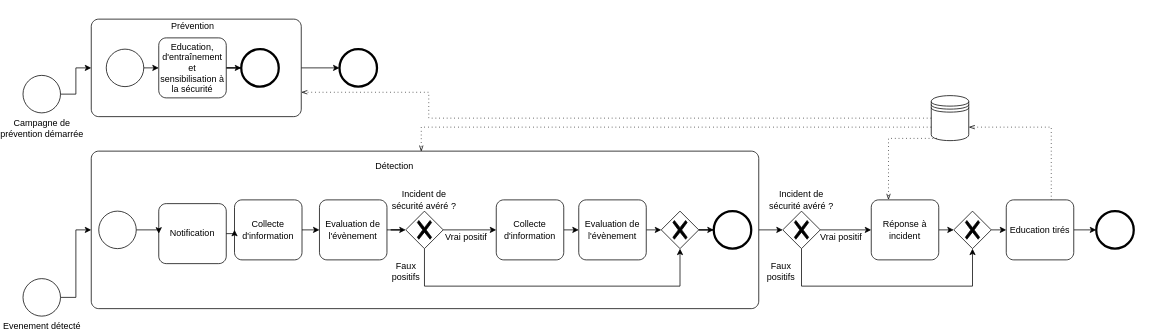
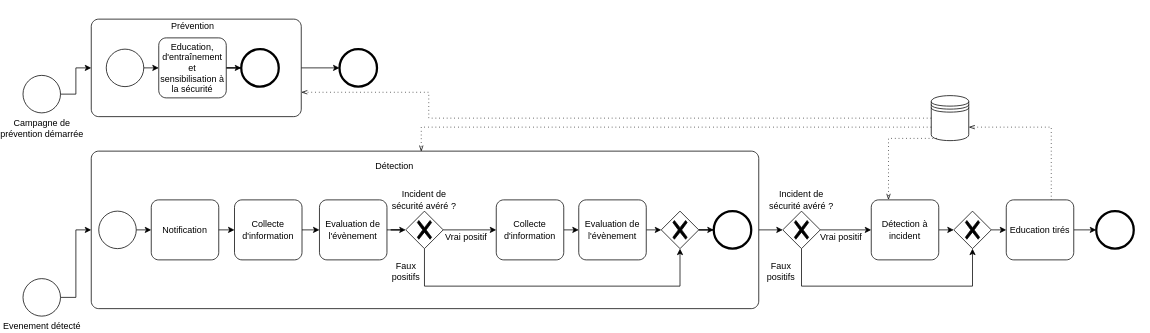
  <mxCell id="0" />
  <mxCell id="1" parent="0" />
  <mxCell id="2" style="edgeStyle=orthogonalEdgeStyle;rounded=0;orthogonalLoop=1;jettySize=auto;html=1;exitX=1;exitY=0.5;exitDx=0;exitDy=0;exitPerimeter=0;" parent="1" source="3" target="16" edge="1"><mxGeometry relative="1" as="geometry" /></mxCell>
  <mxCell id="3" value="" style="points=[[0.25,0,0],[0.5,0,0],[0.75,0,0],[1,0.25,0],[1,0.5,0],[1,0.75,0],[0.75,1,0],[0.5,1,0],[0.25,1,0],[0,0.75,0],[0,0.5,0],[0,0.25,0]];shape=mxgraph.bpmn.task;whiteSpace=wrap;rectStyle=rounded;size=10;html=1;container=0;expand=0;collapsible=0;taskMarker=abstract;" parent="1" vertex="1"><mxGeometry x="111" y="25" width="280" height="130" as="geometry" /></mxCell>
  <mxCell id="4" style="edgeStyle=orthogonalEdgeStyle;rounded=0;orthogonalLoop=1;jettySize=auto;html=1;exitX=1;exitY=0.5;exitDx=0;exitDy=0;exitPerimeter=0;entryX=0;entryY=0.5;entryDx=0;entryDy=0;entryPerimeter=0;" parent="1" source="5" target="37" edge="1"><mxGeometry relative="1" as="geometry" /></mxCell>
  <mxCell id="5" value="" style="points=[[0.25,0,0],[0.5,0,0],[0.75,0,0],[1,0.25,0],[1,0.5,0],[1,0.75,0],[0.75,1,0],[0.5,1,0],[0.25,1,0],[0,0.75,0],[0,0.5,0],[0,0.25,0]];shape=mxgraph.bpmn.task;whiteSpace=wrap;rectStyle=rounded;size=10;html=1;container=0;expand=0;collapsible=0;taskMarker=abstract;" parent="1" vertex="1"><mxGeometry x="111" y="201" width="890" height="210" as="geometry" /></mxCell>
  <mxCell id="6" style="edgeStyle=orthogonalEdgeStyle;rounded=0;orthogonalLoop=1;jettySize=auto;html=1;exitX=1;exitY=0.5;exitDx=0;exitDy=0;exitPerimeter=0;entryX=0;entryY=0.5;entryDx=0;entryDy=0;entryPerimeter=0;" parent="1" source="7" target="5" edge="1"><mxGeometry relative="1" as="geometry" /></mxCell>
  <mxCell id="7" value="&lt;div&gt;Evenement détecté&lt;/div&gt;" style="points=[[0.145,0.145,0],[0.5,0,0],[0.855,0.145,0],[1,0.5,0],[0.855,0.855,0],[0.5,1,0],[0.145,0.855,0],[0,0.5,0]];shape=mxgraph.bpmn.event;html=1;verticalLabelPosition=bottom;labelBackgroundColor=#ffffff;verticalAlign=top;align=center;perimeter=ellipsePerimeter;outlineConnect=0;aspect=fixed;outline=standard;symbol=general;" parent="1" vertex="1"><mxGeometry x="20" y="371" width="50" height="50" as="geometry" /></mxCell>
  <mxCell id="8" style="edgeStyle=orthogonalEdgeStyle;rounded=0;orthogonalLoop=1;jettySize=auto;html=1;exitX=1;exitY=0.5;exitDx=0;exitDy=0;exitPerimeter=0;" parent="1" source="9" target="34" edge="1"><mxGeometry relative="1" as="geometry" /></mxCell>
  <mxCell id="9" value="" style="points=[[0.25,0.25,0],[0.5,0,0],[0.75,0.25,0],[1,0.5,0],[0.75,0.75,0],[0.5,1,0],[0.25,0.75,0],[0,0.5,0]];shape=mxgraph.bpmn.gateway2;html=1;verticalLabelPosition=bottom;labelBackgroundColor=#ffffff;verticalAlign=top;align=center;perimeter=rhombusPerimeter;outlineConnect=0;outline=none;symbol=none;gwType=exclusive;" parent="1" vertex="1"><mxGeometry x="871" y="281" width="50" height="50" as="geometry" /></mxCell>
  <mxCell id="10" style="edgeStyle=orthogonalEdgeStyle;rounded=0;orthogonalLoop=1;jettySize=auto;html=1;exitX=1;exitY=0.5;exitDx=0;exitDy=0;exitPerimeter=0;entryX=0;entryY=0.5;entryDx=0;entryDy=0;entryPerimeter=0;" parent="1" source="11" target="45" edge="1"><mxGeometry relative="1" as="geometry"><mxPoint x="1351" y="306" as="sourcePoint" /></mxGeometry></mxCell>
  <mxCell id="11" value="" style="points=[[0.25,0.25,0],[0.5,0,0],[0.75,0.25,0],[1,0.5,0],[0.75,0.75,0],[0.5,1,0],[0.25,0.75,0],[0,0.5,0]];shape=mxgraph.bpmn.gateway2;html=1;verticalLabelPosition=bottom;labelBackgroundColor=#ffffff;verticalAlign=top;align=center;perimeter=rhombusPerimeter;outlineConnect=0;outline=none;symbol=none;gwType=exclusive;" parent="1" vertex="1"><mxGeometry x="1261" y="281" width="50" height="50" as="geometry" /></mxCell>
  <mxCell id="12" style="edgeStyle=orthogonalEdgeStyle;rounded=0;orthogonalLoop=1;jettySize=auto;html=1;exitX=0.5;exitY=1;exitDx=0;exitDy=0;exitPerimeter=0;entryX=0.5;entryY=1;entryDx=0;entryDy=0;entryPerimeter=0;" parent="1" source="22" target="9" edge="1"><mxGeometry relative="1" as="geometry"><mxPoint x="1226" y="286" as="targetPoint" /><mxPoint x="900.94" y="311" as="sourcePoint" /><Array as="points"><mxPoint x="555" y="381" /><mxPoint x="896" y="381" /></Array></mxGeometry></mxCell>
  <mxCell id="13" value="" style="points=[[0.145,0.145,0],[0.5,0,0],[0.855,0.145,0],[1,0.5,0],[0.855,0.855,0],[0.5,1,0],[0.145,0.855,0],[0,0.5,0]];shape=mxgraph.bpmn.event;html=1;verticalLabelPosition=bottom;labelBackgroundColor=#ffffff;verticalAlign=top;align=center;perimeter=ellipsePerimeter;outlineConnect=0;aspect=fixed;outline=end;symbol=terminate2;" parent="1" vertex="1"><mxGeometry x="1451" y="281" width="50" height="50" as="geometry" /></mxCell>
  <mxCell id="14" style="edgeStyle=orthogonalEdgeStyle;rounded=0;orthogonalLoop=1;jettySize=auto;html=1;exitX=1;exitY=0.5;exitDx=0;exitDy=0;exitPerimeter=0;entryX=0;entryY=0.5;entryDx=0;entryDy=0;entryPerimeter=0;" parent="1" source="15" target="3" edge="1"><mxGeometry relative="1" as="geometry" /></mxCell>
  <mxCell id="15" value="Campagne de&lt;br&gt;prévention démarrée" style="points=[[0.145,0.145,0],[0.5,0,0],[0.855,0.145,0],[1,0.5,0],[0.855,0.855,0],[0.5,1,0],[0.145,0.855,0],[0,0.5,0]];shape=mxgraph.bpmn.event;html=1;verticalLabelPosition=bottom;labelBackgroundColor=#ffffff;verticalAlign=top;align=center;perimeter=ellipsePerimeter;outlineConnect=0;aspect=fixed;outline=standard;symbol=general;" parent="1" vertex="1"><mxGeometry x="20" y="100" width="50" height="50" as="geometry" /></mxCell>
  <mxCell id="16" value="" style="points=[[0.145,0.145,0],[0.5,0,0],[0.855,0.145,0],[1,0.5,0],[0.855,0.855,0],[0.5,1,0],[0.145,0.855,0],[0,0.5,0]];shape=mxgraph.bpmn.event;html=1;verticalLabelPosition=bottom;labelBackgroundColor=#ffffff;verticalAlign=top;align=center;perimeter=ellipsePerimeter;outlineConnect=0;aspect=fixed;outline=end;symbol=terminate2;" parent="1" vertex="1"><mxGeometry x="442" y="65" width="50" height="50" as="geometry" /></mxCell>
  <mxCell id="17" value="Détection" style="text;html=1;strokeColor=none;fillColor=none;align=center;verticalAlign=middle;whiteSpace=wrap;rounded=0;" parent="1" vertex="1"><mxGeometry x="485.294" y="206" width="61.412" height="30" as="geometry" /></mxCell>
  <mxCell id="18" style="edgeStyle=orthogonalEdgeStyle;rounded=0;orthogonalLoop=1;jettySize=auto;html=1;exitX=1;exitY=0.5;exitDx=0;exitDy=0;exitPerimeter=0;entryX=0;entryY=0.5;entryDx=0;entryDy=0;entryPerimeter=0;" parent="1" source="19" target="9" edge="1"><mxGeometry relative="1" as="geometry" /></mxCell>
  <mxCell id="19" value="Evaluation de l'évènement" style="points=[[0.25,0,0],[0.5,0,0],[0.75,0,0],[1,0.25,0],[1,0.5,0],[1,0.75,0],[0.75,1,0],[0.5,1,0],[0.25,1,0],[0,0.75,0],[0,0.5,0],[0,0.25,0]];shape=mxgraph.bpmn.task;whiteSpace=wrap;rectStyle=rounded;size=10;html=1;container=1;expand=0;collapsible=0;taskMarker=abstract;" parent="1" vertex="1"><mxGeometry x="761" y="266" width="90" height="80" as="geometry" /></mxCell>
  <mxCell id="20" style="edgeStyle=orthogonalEdgeStyle;rounded=0;orthogonalLoop=1;jettySize=auto;html=1;exitX=1;exitY=0.5;exitDx=0;exitDy=0;exitPerimeter=0;entryX=0;entryY=0.5;entryDx=0;entryDy=0;entryPerimeter=0;" parent="1" source="21" target="19" edge="1"><mxGeometry relative="1" as="geometry" /></mxCell>
  <mxCell id="21" value="Collecte d'information" style="points=[[0.25,0,0],[0.5,0,0],[0.75,0,0],[1,0.25,0],[1,0.5,0],[1,0.75,0],[0.75,1,0],[0.5,1,0],[0.25,1,0],[0,0.75,0],[0,0.5,0],[0,0.25,0]];shape=mxgraph.bpmn.task;whiteSpace=wrap;rectStyle=rounded;size=10;html=1;container=1;expand=0;collapsible=0;taskMarker=abstract;" parent="1" vertex="1"><mxGeometry x="651" y="266" width="90" height="80" as="geometry" /></mxCell>
  <mxCell id="22" value="" style="points=[[0.25,0.25,0],[0.5,0,0],[0.75,0.25,0],[1,0.5,0],[0.75,0.75,0],[0.5,1,0],[0.25,0.75,0],[0,0.5,0]];shape=mxgraph.bpmn.gateway2;html=1;verticalLabelPosition=bottom;labelBackgroundColor=#ffffff;verticalAlign=top;align=center;perimeter=rhombusPerimeter;outlineConnect=0;outline=none;symbol=none;gwType=exclusive;" parent="1" vertex="1"><mxGeometry x="530.29" y="281" width="50" height="50" as="geometry" /></mxCell>
  <mxCell id="23" style="edgeStyle=orthogonalEdgeStyle;rounded=0;orthogonalLoop=1;jettySize=auto;html=1;exitX=1;exitY=0.5;exitDx=0;exitDy=0;exitPerimeter=0;entryX=0;entryY=0.5;entryDx=0;entryDy=0;entryPerimeter=0;" parent="1" source="22" target="21" edge="1"><mxGeometry relative="1" as="geometry" /></mxCell>
  <mxCell id="24" value="Vrai positif" style="text;html=1;strokeColor=none;fillColor=none;align=center;verticalAlign=middle;whiteSpace=wrap;rounded=0;" parent="1" vertex="1"><mxGeometry x="561" y="301" width="100" height="30" as="geometry" /></mxCell>
  <mxCell id="25" value="Evaluation de l'évènement" style="points=[[0.25,0,0],[0.5,0,0],[0.75,0,0],[1,0.25,0],[1,0.5,0],[1,0.75,0],[0.75,1,0],[0.5,1,0],[0.25,1,0],[0,0.75,0],[0,0.5,0],[0,0.25,0]];shape=mxgraph.bpmn.task;whiteSpace=wrap;rectStyle=rounded;size=10;html=1;container=1;expand=0;collapsible=0;taskMarker=abstract;" parent="1" vertex="1"><mxGeometry x="415.29" y="266" width="90" height="80" as="geometry" /></mxCell>
  <mxCell id="26" style="edgeStyle=orthogonalEdgeStyle;rounded=0;orthogonalLoop=1;jettySize=auto;html=1;entryX=0;entryY=0.5;entryDx=0;entryDy=0;entryPerimeter=0;" parent="1" source="25" target="22" edge="1"><mxGeometry relative="1" as="geometry" /></mxCell>
  <mxCell id="27" value="Collecte d'information" style="points=[[0.25,0,0],[0.5,0,0],[0.75,0,0],[1,0.25,0],[1,0.5,0],[1,0.75,0],[0.75,1,0],[0.5,1,0],[0.25,1,0],[0,0.75,0],[0,0.5,0],[0,0.25,0]];shape=mxgraph.bpmn.task;whiteSpace=wrap;rectStyle=rounded;size=10;html=1;container=1;expand=0;collapsible=0;taskMarker=abstract;" parent="1" vertex="1"><mxGeometry x="302" y="266" width="90" height="80" as="geometry" /></mxCell>
  <mxCell id="28" style="edgeStyle=orthogonalEdgeStyle;rounded=0;orthogonalLoop=1;jettySize=auto;html=1;exitX=1;exitY=0.5;exitDx=0;exitDy=0;exitPerimeter=0;entryX=0;entryY=0.5;entryDx=0;entryDy=0;entryPerimeter=0;" parent="1" source="27" target="25" edge="1"><mxGeometry relative="1" as="geometry" /></mxCell>
- <mxCell id="29" value="Notification" style="points=[[0.25,0,0],[0.5,0,0],[0.75,0,0],[1,0.25,0],[1,0.5,0],[1,0.75,0],[0.75,1,0],[0.5,1,0],[0.25,1,0],[0,0.75,0],[0,0.5,0],[0,0.25,0]];shape=mxgraph.bpmn.task;whiteSpace=wrap;rectStyle=rounded;size=10;html=1;container=1;expand=0;collapsible=0;taskMarker=abstract;" parent="1" vertex="1"><mxGeometry x="201" y="271" width="90" height="80" as="geometry" /></mxCell>
+ <mxCell id="29" value="Notification" style="points=[[0.25,0,0],[0.5,0,0],[0.75,0,0],[1,0.25,0],[1,0.5,0],[1,0.75,0],[0.75,1,0],[0.5,1,0],[0.25,1,0],[0,0.75,0],[0,0.5,0],[0,0.25,0]];shape=mxgraph.bpmn.task;whiteSpace=wrap;rectStyle=rounded;size=10;html=1;container=1;expand=0;collapsible=0;taskMarker=abstract;" parent="1" vertex="1"><mxGeometry x="191" y="266" width="90" height="80" as="geometry" /></mxCell>
  <mxCell id="30" style="edgeStyle=orthogonalEdgeStyle;rounded=0;orthogonalLoop=1;jettySize=auto;html=1;exitX=1;exitY=0.5;exitDx=0;exitDy=0;exitPerimeter=0;entryX=0;entryY=0.5;entryDx=0;entryDy=0;entryPerimeter=0;" parent="1" source="29" target="27" edge="1"><mxGeometry relative="1" as="geometry" /></mxCell>
  <mxCell id="31" style="edgeStyle=orthogonalEdgeStyle;rounded=0;orthogonalLoop=1;jettySize=auto;html=1;exitX=1;exitY=0.5;exitDx=0;exitDy=0;exitPerimeter=0;entryX=0;entryY=0.5;entryDx=0;entryDy=0;entryPerimeter=0;" parent="1" source="32" target="29" edge="1"><mxGeometry relative="1" as="geometry" /></mxCell>
  <mxCell id="32" value="&lt;div&gt;&lt;br&gt;&lt;/div&gt;" style="points=[[0.145,0.145,0],[0.5,0,0],[0.855,0.145,0],[1,0.5,0],[0.855,0.855,0],[0.5,1,0],[0.145,0.855,0],[0,0.5,0]];shape=mxgraph.bpmn.event;html=1;verticalLabelPosition=bottom;labelBackgroundColor=#ffffff;verticalAlign=top;align=center;perimeter=ellipsePerimeter;outlineConnect=0;aspect=fixed;outline=standard;symbol=general;" parent="1" vertex="1"><mxGeometry x="121" y="281" width="50" height="50" as="geometry" /></mxCell>
  <mxCell id="33" value="Faux positifs" style="text;html=1;strokeColor=none;fillColor=none;align=center;verticalAlign=middle;whiteSpace=wrap;rounded=0;" parent="1" vertex="1"><mxGeometry x="501" y="346" width="60" height="30" as="geometry" /></mxCell>
  <mxCell id="34" value="" style="points=[[0.145,0.145,0],[0.5,0,0],[0.855,0.145,0],[1,0.5,0],[0.855,0.855,0],[0.5,1,0],[0.145,0.855,0],[0,0.5,0]];shape=mxgraph.bpmn.event;html=1;verticalLabelPosition=bottom;labelBackgroundColor=#ffffff;verticalAlign=top;align=center;perimeter=ellipsePerimeter;outlineConnect=0;aspect=fixed;outline=end;symbol=terminate2;" parent="1" vertex="1"><mxGeometry x="941" y="281" width="50" height="50" as="geometry" /></mxCell>
  <mxCell id="35" style="edgeStyle=orthogonalEdgeStyle;rounded=0;orthogonalLoop=1;jettySize=auto;html=1;exitX=0.5;exitY=1;exitDx=0;exitDy=0;exitPerimeter=0;entryX=0.5;entryY=1;entryDx=0;entryDy=0;entryPerimeter=0;" parent="1" source="37" target="11" edge="1"><mxGeometry relative="1" as="geometry"><Array as="points"><mxPoint x="1058" y="381" /><mxPoint x="1286" y="381" /></Array></mxGeometry></mxCell>
  <mxCell id="36" style="edgeStyle=orthogonalEdgeStyle;rounded=0;orthogonalLoop=1;jettySize=auto;html=1;exitX=1;exitY=0.5;exitDx=0;exitDy=0;exitPerimeter=0;entryX=0;entryY=0.5;entryDx=0;entryDy=0;entryPerimeter=0;" parent="1" source="37" target="43" edge="1"><mxGeometry relative="1" as="geometry" /></mxCell>
  <mxCell id="37" value="" style="points=[[0.25,0.25,0],[0.5,0,0],[0.75,0.25,0],[1,0.5,0],[0.75,0.75,0],[0.5,1,0],[0.25,0.75,0],[0,0.5,0]];shape=mxgraph.bpmn.gateway2;html=1;verticalLabelPosition=bottom;labelBackgroundColor=#ffffff;verticalAlign=top;align=center;perimeter=rhombusPerimeter;outlineConnect=0;outline=none;symbol=none;gwType=exclusive;" parent="1" vertex="1"><mxGeometry x="1033" y="281" width="50" height="50" as="geometry" /></mxCell>
  <mxCell id="38" value="" style="shape=datastore;html=1;labelPosition=center;verticalLabelPosition=bottom;align=center;verticalAlign=top;" parent="1" vertex="1"><mxGeometry x="1231" y="127" width="50" height="60" as="geometry" /></mxCell>
  <mxCell id="39" value="" style="edgeStyle=elbowEdgeStyle;fontSize=12;html=1;endFill=0;startFill=0;endSize=6;startSize=6;dashed=1;dashPattern=1 4;endArrow=openThin;startArrow=none;rounded=0;exitX=0.5;exitY=0;exitDx=0;exitDy=0;entryX=1;entryY=0.7;entryDx=0;entryDy=0;" parent="1" target="38" edge="1"><mxGeometry width="160" relative="1" as="geometry"><mxPoint x="1390" y="270.5" as="sourcePoint" /><mxPoint x="1181" y="147" as="targetPoint" /><Array as="points"><mxPoint x="1391" y="217" /></Array></mxGeometry></mxCell>
  <mxCell id="40" value="" style="edgeStyle=elbowEdgeStyle;fontSize=12;html=1;endFill=0;startFill=0;endSize=6;startSize=6;dashed=1;dashPattern=1 4;endArrow=openThin;startArrow=none;rounded=0;exitX=0;exitY=0.7;exitDx=0;exitDy=0;entryX=0.494;entryY=0.003;entryDx=0;entryDy=0;entryPerimeter=0;" parent="1" source="38" target="5" edge="1"><mxGeometry width="160" relative="1" as="geometry"><mxPoint x="711" y="145" as="sourcePoint" /><mxPoint x="871" y="145" as="targetPoint" /><Array as="points"><mxPoint x="551" y="185" /></Array></mxGeometry></mxCell>
  <mxCell id="41" value="" style="edgeStyle=elbowEdgeStyle;fontSize=12;html=1;endFill=0;startFill=0;endSize=6;startSize=6;dashed=1;dashPattern=1 4;endArrow=openThin;startArrow=none;rounded=0;exitX=0.15;exitY=0.95;exitDx=0;exitDy=0;entryX=0.25;entryY=0;entryDx=0;entryDy=0;exitPerimeter=0;entryPerimeter=0;" parent="1" source="38" target="43" edge="1"><mxGeometry width="160" relative="1" as="geometry"><mxPoint x="1041" y="207" as="sourcePoint" /><mxPoint x="1200.25" y="270.5" as="targetPoint" /><Array as="points"><mxPoint x="1174" y="215" /><mxPoint x="1201" y="215" /><mxPoint x="1201" y="225" /><mxPoint x="1221" y="227" /></Array></mxGeometry></mxCell>
  <mxCell id="42" style="edgeStyle=orthogonalEdgeStyle;rounded=0;orthogonalLoop=1;jettySize=auto;html=1;exitX=1;exitY=0.5;exitDx=0;exitDy=0;exitPerimeter=0;entryX=0;entryY=0.5;entryDx=0;entryDy=0;entryPerimeter=0;" parent="1" source="43" target="11" edge="1"><mxGeometry relative="1" as="geometry" /></mxCell>
- <mxCell id="43" value="Réponse à incident" style="points=[[0.25,0,0],[0.5,0,0],[0.75,0,0],[1,0.25,0],[1,0.5,0],[1,0.75,0],[0.75,1,0],[0.5,1,0],[0.25,1,0],[0,0.75,0],[0,0.5,0],[0,0.25,0]];shape=mxgraph.bpmn.task;whiteSpace=wrap;rectStyle=rounded;size=10;html=1;container=1;expand=0;collapsible=0;taskMarker=abstract;" parent="1" vertex="1"><mxGeometry x="1151" y="266" width="90" height="80" as="geometry" /></mxCell>
+ <mxCell id="43" value="Détection à incident" style="points=[[0.25,0,0],[0.5,0,0],[0.75,0,0],[1,0.25,0],[1,0.5,0],[1,0.75,0],[0.75,1,0],[0.5,1,0],[0.25,1,0],[0,0.75,0],[0,0.5,0],[0,0.25,0]];shape=mxgraph.bpmn.task;whiteSpace=wrap;rectStyle=rounded;size=10;html=1;container=1;expand=0;collapsible=0;taskMarker=abstract;" parent="1" vertex="1"><mxGeometry x="1151" y="266" width="90" height="80" as="geometry" /></mxCell>
  <mxCell id="44" style="edgeStyle=orthogonalEdgeStyle;rounded=0;orthogonalLoop=1;jettySize=auto;html=1;exitX=1;exitY=0.5;exitDx=0;exitDy=0;exitPerimeter=0;entryX=0;entryY=0.5;entryDx=0;entryDy=0;entryPerimeter=0;" parent="1" source="45" target="13" edge="1"><mxGeometry relative="1" as="geometry" /></mxCell>
  <mxCell id="45" value="Education tirés" style="points=[[0.25,0,0],[0.5,0,0],[0.75,0,0],[1,0.25,0],[1,0.5,0],[1,0.75,0],[0.75,1,0],[0.5,1,0],[0.25,1,0],[0,0.75,0],[0,0.5,0],[0,0.25,0]];shape=mxgraph.bpmn.task;whiteSpace=wrap;rectStyle=rounded;size=10;html=1;container=1;expand=0;collapsible=0;taskMarker=abstract;" parent="1" vertex="1"><mxGeometry x="1331" y="266" width="90" height="80" as="geometry" /></mxCell>
  <mxCell id="46" value="&lt;div&gt;Prévention&lt;/div&gt;" style="text;html=1;strokeColor=none;fillColor=none;align=center;verticalAlign=middle;whiteSpace=wrap;rounded=0;" parent="1" vertex="1"><mxGeometry x="208.5" y="20" width="75" height="30" as="geometry" /></mxCell>
  <mxCell id="47" style="edgeStyle=orthogonalEdgeStyle;rounded=0;orthogonalLoop=1;jettySize=auto;html=1;exitX=1;exitY=0.5;exitDx=0;exitDy=0;exitPerimeter=0;entryX=0;entryY=0.5;entryDx=0;entryDy=0;entryPerimeter=0;" parent="1" edge="1"><mxGeometry relative="1" as="geometry"><mxPoint x="162.064" y="95" as="targetPoint" /></mxGeometry></mxCell>
  <mxCell id="48" style="edgeStyle=orthogonalEdgeStyle;rounded=0;orthogonalLoop=1;jettySize=auto;html=1;exitX=1;exitY=0.5;exitDx=0;exitDy=0;exitPerimeter=0;" parent="1" edge="1"><mxGeometry relative="1" as="geometry"><mxPoint x="251.426" y="95" as="targetPoint" /></mxGeometry></mxCell>
  <mxCell id="49" value="" style="points=[[0.145,0.145,0],[0.5,0,0],[0.855,0.145,0],[1,0.5,0],[0.855,0.855,0],[0.5,1,0],[0.145,0.855,0],[0,0.5,0]];shape=mxgraph.bpmn.event;html=1;verticalLabelPosition=bottom;labelBackgroundColor=#ffffff;verticalAlign=top;align=center;perimeter=ellipsePerimeter;outlineConnect=0;aspect=fixed;outline=end;symbol=terminate2;" parent="1" vertex="1"><mxGeometry x="311" y="65" width="50" height="50" as="geometry" /></mxCell>
  <mxCell id="50" style="edgeStyle=orthogonalEdgeStyle;rounded=0;orthogonalLoop=1;jettySize=auto;html=1;entryX=0;entryY=0.5;entryDx=0;entryDy=0;entryPerimeter=0;" parent="1" source="53" target="49" edge="1"><mxGeometry relative="1" as="geometry"><mxPoint x="321" y="90" as="sourcePoint" /></mxGeometry></mxCell>
  <mxCell id="51" style="edgeStyle=orthogonalEdgeStyle;rounded=0;orthogonalLoop=1;jettySize=auto;html=1;exitX=1;exitY=0.5;exitDx=0;exitDy=0;exitPerimeter=0;entryX=0;entryY=0.5;entryDx=0;entryDy=0;entryPerimeter=0;" parent="1" source="52" edge="1"><mxGeometry relative="1" as="geometry"><mxPoint x="201" y="90" as="targetPoint" /></mxGeometry></mxCell>
  <mxCell id="52" value="" style="points=[[0.145,0.145,0],[0.5,0,0],[0.855,0.145,0],[1,0.5,0],[0.855,0.855,0],[0.5,1,0],[0.145,0.855,0],[0,0.5,0]];shape=mxgraph.bpmn.event;html=1;verticalLabelPosition=bottom;labelBackgroundColor=#ffffff;verticalAlign=top;align=center;perimeter=ellipsePerimeter;outlineConnect=0;aspect=fixed;outline=standard;symbol=general;" parent="1" vertex="1"><mxGeometry x="131" y="65" width="50" height="50" as="geometry" /></mxCell>
  <mxCell id="53" value="Education, d'entraînement et sensibilisation à la sécurité" style="points=[[0.25,0,0],[0.5,0,0],[0.75,0,0],[1,0.25,0],[1,0.5,0],[1,0.75,0],[0.75,1,0],[0.5,1,0],[0.25,1,0],[0,0.75,0],[0,0.5,0],[0,0.25,0]];shape=mxgraph.bpmn.task;whiteSpace=wrap;rectStyle=rounded;size=10;html=1;container=1;expand=0;collapsible=0;taskMarker=abstract;" parent="1" vertex="1"><mxGeometry x="201" y="50" width="90" height="80" as="geometry" /></mxCell>
  <mxCell id="54" value="" style="edgeStyle=elbowEdgeStyle;fontSize=12;html=1;endFill=0;startFill=0;endSize=6;startSize=6;dashed=1;dashPattern=1 4;endArrow=openThin;startArrow=none;rounded=0;exitX=0;exitY=0.5;exitDx=0;exitDy=0;entryX=1;entryY=0.75;entryDx=0;entryDy=0;entryPerimeter=0;" parent="1" source="38" target="3" edge="1"><mxGeometry width="160" relative="1" as="geometry"><mxPoint x="701" y="127" as="sourcePoint" /><mxPoint x="861" y="127" as="targetPoint" /><Array as="points"><mxPoint x="561" y="145" /></Array></mxGeometry></mxCell>
  <mxCell id="55" value="Incident de sécurité avéré ?" style="text;html=1;strokeColor=none;fillColor=none;align=center;verticalAlign=middle;whiteSpace=wrap;rounded=0;" vertex="1" parent="1"><mxGeometry x="507.44" y="251" width="95.71" height="30" as="geometry" /></mxCell>
  <mxCell id="56" value="Incident de sécurité avéré ?" style="text;html=1;strokeColor=none;fillColor=none;align=center;verticalAlign=middle;whiteSpace=wrap;rounded=0;" vertex="1" parent="1"><mxGeometry x="1010.14" y="251" width="95.71" height="30" as="geometry" /></mxCell>
  <mxCell id="57" value="Faux positifs" style="text;html=1;strokeColor=none;fillColor=none;align=center;verticalAlign=middle;whiteSpace=wrap;rounded=0;" vertex="1" parent="1"><mxGeometry x="1001" y="346" width="60" height="30" as="geometry" /></mxCell>
  <mxCell id="58" value="Vrai positif" style="text;html=1;strokeColor=none;fillColor=none;align=center;verticalAlign=middle;whiteSpace=wrap;rounded=0;" vertex="1" parent="1"><mxGeometry x="1061" y="301" width="100" height="30" as="geometry" /></mxCell>
